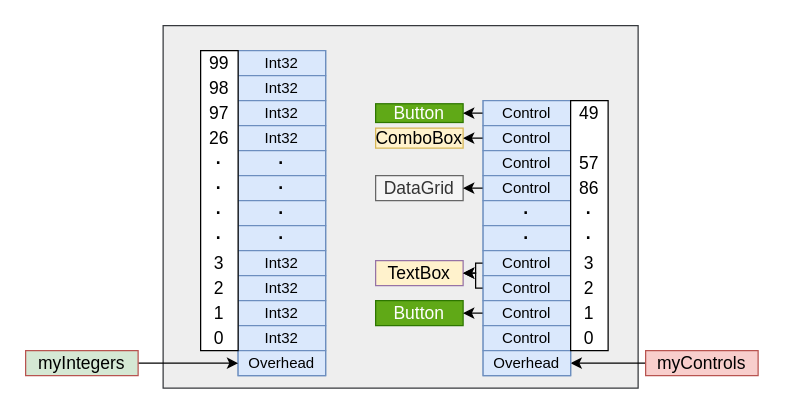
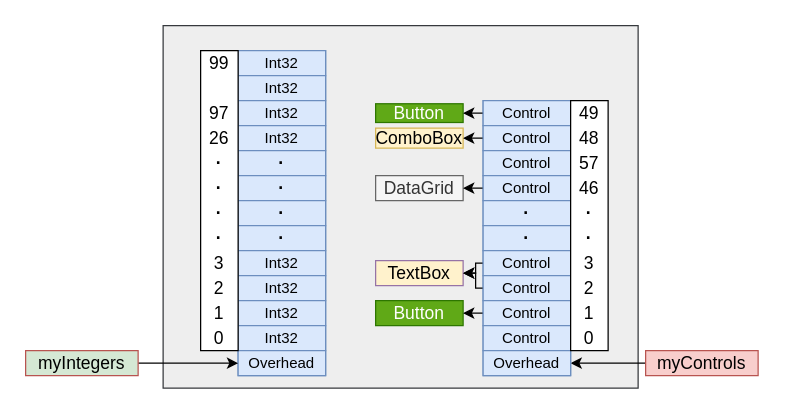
  <mxCell id="0" />
  <mxCell id="1" parent="0" />
  <mxCell id="2" value="" style="rounded=0;whiteSpace=wrap;html=1;fillColor=#eeeeee;strokeColor=#36393d;" vertex="1" parent="1"><mxGeometry x="130" y="20" width="380" height="290" as="geometry" /></mxCell>
  <mxCell id="3" value="" style="rounded=0;whiteSpace=wrap;html=1;fillColor=#dae8fc;strokeColor=#6c8ebf;" vertex="1" parent="1"><mxGeometry x="190" y="40" width="70" height="260" as="geometry" /></mxCell>
  <mxCell id="4" value="Int32" style="rounded=0;whiteSpace=wrap;html=1;fillColor=#dae8fc;strokeColor=#6c8ebf;" vertex="1" parent="1"><mxGeometry x="190" y="40" width="70" height="20" as="geometry" /></mxCell>
  <mxCell id="5" value="Int32" style="rounded=0;whiteSpace=wrap;html=1;fillColor=#dae8fc;strokeColor=#6c8ebf;" vertex="1" parent="1"><mxGeometry x="190" y="60" width="70" height="20" as="geometry" /></mxCell>
  <mxCell id="6" value="Int32" style="rounded=0;whiteSpace=wrap;html=1;fillColor=#dae8fc;strokeColor=#6c8ebf;" vertex="1" parent="1"><mxGeometry x="190" y="80" width="70" height="20" as="geometry" /></mxCell>
  <mxCell id="7" value="Int32" style="rounded=0;whiteSpace=wrap;html=1;fillColor=#dae8fc;strokeColor=#6c8ebf;" vertex="1" parent="1"><mxGeometry x="190" y="100" width="70" height="20" as="geometry" /></mxCell>
  <mxCell id="8" value="·" style="rounded=0;whiteSpace=wrap;html=1;fontStyle=1;fontSize=14;fillColor=#dae8fc;strokeColor=#6c8ebf;" vertex="1" parent="1"><mxGeometry x="190" y="120" width="70" height="20" as="geometry" /></mxCell>
  <mxCell id="9" value="·" style="rounded=0;whiteSpace=wrap;html=1;fontStyle=1;fontSize=14;fillColor=#dae8fc;strokeColor=#6c8ebf;" vertex="1" parent="1"><mxGeometry x="190" y="140" width="70" height="20" as="geometry" /></mxCell>
  <mxCell id="10" value="·" style="rounded=0;whiteSpace=wrap;html=1;fontStyle=1;fontSize=14;fillColor=#dae8fc;strokeColor=#6c8ebf;" vertex="1" parent="1"><mxGeometry x="190" y="160" width="70" height="20" as="geometry" /></mxCell>
  <mxCell id="11" value="·" style="rounded=0;whiteSpace=wrap;html=1;fontStyle=1;fontSize=14;fillColor=#dae8fc;strokeColor=#6c8ebf;" vertex="1" parent="1"><mxGeometry x="190" y="180" width="70" height="20" as="geometry" /></mxCell>
  <mxCell id="12" value="Int32" style="rounded=0;whiteSpace=wrap;html=1;fillColor=#dae8fc;strokeColor=#6c8ebf;" vertex="1" parent="1"><mxGeometry x="190" y="200" width="70" height="20" as="geometry" /></mxCell>
  <mxCell id="13" value="Int32" style="rounded=0;whiteSpace=wrap;html=1;fillColor=#dae8fc;strokeColor=#6c8ebf;" vertex="1" parent="1"><mxGeometry x="190" y="220" width="70" height="20" as="geometry" /></mxCell>
  <mxCell id="14" value="Int32" style="rounded=0;whiteSpace=wrap;html=1;fillColor=#dae8fc;strokeColor=#6c8ebf;" vertex="1" parent="1"><mxGeometry x="190" y="240" width="70" height="20" as="geometry" /></mxCell>
  <mxCell id="15" value="Int32" style="rounded=0;whiteSpace=wrap;html=1;fillColor=#dae8fc;strokeColor=#6c8ebf;" vertex="1" parent="1"><mxGeometry x="190" y="260" width="70" height="20" as="geometry" /></mxCell>
  <mxCell id="16" value="Overhead" style="rounded=0;whiteSpace=wrap;html=1;fillColor=#dae8fc;strokeColor=#6c8ebf;" vertex="1" parent="1"><mxGeometry x="190" y="280" width="70" height="20" as="geometry" /></mxCell>
  <mxCell id="17" value="" style="rounded=0;whiteSpace=wrap;html=1;fontSize=14;" vertex="1" parent="1"><mxGeometry x="160" y="40" width="30" height="240" as="geometry" /></mxCell>
  <mxCell id="18" value="99" style="text;html=1;strokeColor=none;fillColor=none;align=center;verticalAlign=middle;whiteSpace=wrap;rounded=0;fontSize=14;" vertex="1" parent="1"><mxGeometry x="160" y="40" width="30" height="20" as="geometry" /></mxCell>
- <mxCell id="19" value="98" style="text;html=1;strokeColor=none;fillColor=none;align=center;verticalAlign=middle;whiteSpace=wrap;rounded=0;fontSize=14;" vertex="1" parent="1"><mxGeometry x="160" y="60" width="30" height="20" as="geometry" /></mxCell>
  <mxCell id="20" value="97" style="text;html=1;strokeColor=none;fillColor=none;align=center;verticalAlign=middle;whiteSpace=wrap;rounded=0;fontSize=14;" vertex="1" parent="1"><mxGeometry x="160" y="80" width="30" height="20" as="geometry" /></mxCell>
  <mxCell id="21" value="26" style="text;html=1;strokeColor=none;fillColor=none;align=center;verticalAlign=middle;whiteSpace=wrap;rounded=0;fontSize=14;" vertex="1" parent="1"><mxGeometry x="160" y="100" width="30" height="20" as="geometry" /></mxCell>
  <mxCell id="22" value="&lt;span style=&quot;font-weight: 700&quot;&gt;·&lt;/span&gt;" style="text;html=1;strokeColor=none;fillColor=none;align=center;verticalAlign=middle;whiteSpace=wrap;rounded=0;fontSize=14;" vertex="1" parent="1"><mxGeometry x="160" y="120" width="30" height="20" as="geometry" /></mxCell>
  <mxCell id="23" value="&lt;span style=&quot;font-weight: 700&quot;&gt;·&lt;/span&gt;" style="text;html=1;strokeColor=none;fillColor=none;align=center;verticalAlign=middle;whiteSpace=wrap;rounded=0;fontSize=14;" vertex="1" parent="1"><mxGeometry x="160" y="140" width="30" height="20" as="geometry" /></mxCell>
  <mxCell id="24" value="&lt;span style=&quot;font-weight: 700&quot;&gt;·&lt;/span&gt;" style="text;html=1;strokeColor=none;fillColor=none;align=center;verticalAlign=middle;whiteSpace=wrap;rounded=0;fontSize=14;" vertex="1" parent="1"><mxGeometry x="160" y="160" width="30" height="20" as="geometry" /></mxCell>
  <mxCell id="25" value="&lt;span style=&quot;font-weight: 700&quot;&gt;·&lt;/span&gt;" style="text;html=1;strokeColor=none;fillColor=none;align=center;verticalAlign=middle;whiteSpace=wrap;rounded=0;fontSize=14;" vertex="1" parent="1"><mxGeometry x="160" y="180" width="30" height="20" as="geometry" /></mxCell>
  <mxCell id="26" value="3" style="text;html=1;strokeColor=none;fillColor=none;align=center;verticalAlign=middle;whiteSpace=wrap;rounded=0;fontSize=14;" vertex="1" parent="1"><mxGeometry x="160" y="200" width="30" height="20" as="geometry" /></mxCell>
  <mxCell id="27" value="2" style="text;html=1;strokeColor=none;fillColor=none;align=center;verticalAlign=middle;whiteSpace=wrap;rounded=0;fontSize=14;" vertex="1" parent="1"><mxGeometry x="160" y="220" width="30" height="20" as="geometry" /></mxCell>
  <mxCell id="28" value="1" style="text;html=1;strokeColor=none;fillColor=none;align=center;verticalAlign=middle;whiteSpace=wrap;rounded=0;fontSize=14;" vertex="1" parent="1"><mxGeometry x="160" y="240" width="30" height="20" as="geometry" /></mxCell>
  <mxCell id="29" value="0" style="text;html=1;strokeColor=none;fillColor=none;align=center;verticalAlign=middle;whiteSpace=wrap;rounded=0;fontSize=14;" vertex="1" parent="1"><mxGeometry x="160" y="260" width="30" height="20" as="geometry" /></mxCell>
  <mxCell id="30" style="edgeStyle=orthogonalEdgeStyle;rounded=0;orthogonalLoop=1;jettySize=auto;html=1;entryX=0;entryY=0.5;entryDx=0;entryDy=0;fontSize=14;" edge="1" parent="1" source="31" target="16"><mxGeometry relative="1" as="geometry" /></mxCell>
  <mxCell id="31" value="myIntegers" style="rounded=0;whiteSpace=wrap;html=1;fontSize=14;fillColor=#d5e8d4;strokeColor=#b85450;" vertex="1" parent="1"><mxGeometry x="20" y="280" width="90" height="20" as="geometry" /></mxCell>
  <mxCell id="32" style="edgeStyle=orthogonalEdgeStyle;rounded=0;orthogonalLoop=1;jettySize=auto;html=1;entryX=1;entryY=0.5;entryDx=0;entryDy=0;fontSize=14;" edge="1" parent="1" source="33" target="56"><mxGeometry relative="1" as="geometry" /></mxCell>
  <mxCell id="33" value="myControls" style="rounded=0;whiteSpace=wrap;html=1;fontSize=14;fillColor=#f8cecc;strokeColor=#b85450;" vertex="1" parent="1"><mxGeometry x="516" y="280" width="90" height="20" as="geometry" /></mxCell>
  <mxCell id="34" value="Button" style="rounded=0;whiteSpace=wrap;html=1;fontSize=14;fillColor=#60a917;strokeColor=#2D7600;fontColor=#ffffff;" vertex="1" parent="1"><mxGeometry x="300" y="240" width="70" height="20" as="geometry" /></mxCell>
  <mxCell id="35" value="TextBox" style="rounded=0;whiteSpace=wrap;html=1;fontSize=14;fillColor=#fff2cc;strokeColor=#9673a6;" vertex="1" parent="1"><mxGeometry x="300" y="208" width="70" height="20" as="geometry" /></mxCell>
  <mxCell id="36" value="ComboBox" style="rounded=0;whiteSpace=wrap;html=1;fontSize=14;fillColor=#fff2cc;strokeColor=#d6b656;" vertex="1" parent="1"><mxGeometry x="300" y="102" width="70" height="16" as="geometry" /></mxCell>
  <mxCell id="37" value="Button" style="rounded=0;whiteSpace=wrap;html=1;fontSize=14;fillColor=#60a917;strokeColor=#2D7600;fontColor=#ffffff;" vertex="1" parent="1"><mxGeometry x="300" y="82.5" width="70" height="15" as="geometry" /></mxCell>
  <mxCell id="38" value="DataGrid" style="rounded=0;whiteSpace=wrap;html=1;fontSize=14;fillColor=#f5f5f5;strokeColor=#666666;fontColor=#333333;" vertex="1" parent="1"><mxGeometry x="300" y="140" width="70" height="20" as="geometry" /></mxCell>
  <mxCell id="39" value="" style="rounded=0;whiteSpace=wrap;html=1;fillColor=#dae8fc;strokeColor=#6c8ebf;" vertex="1" parent="1"><mxGeometry x="386" y="80" width="70" height="220" as="geometry" /></mxCell>
  <mxCell id="40" style="edgeStyle=orthogonalEdgeStyle;rounded=0;orthogonalLoop=1;jettySize=auto;html=1;entryX=1;entryY=0.5;entryDx=0;entryDy=0;fontSize=14;" edge="1" parent="1" source="41" target="37"><mxGeometry relative="1" as="geometry"><Array as="points"><mxPoint x="390" y="90" /><mxPoint x="390" y="90" /></Array></mxGeometry></mxCell>
  <mxCell id="41" value="Control" style="rounded=0;whiteSpace=wrap;html=1;fillColor=#dae8fc;strokeColor=#6c8ebf;" vertex="1" parent="1"><mxGeometry x="386" y="80" width="70" height="20" as="geometry" /></mxCell>
  <mxCell id="42" style="edgeStyle=orthogonalEdgeStyle;rounded=0;orthogonalLoop=1;jettySize=auto;html=1;fontSize=14;entryX=1;entryY=0.5;entryDx=0;entryDy=0;" edge="1" parent="1" source="43" target="36"><mxGeometry relative="1" as="geometry"><mxPoint x="370" y="115" as="targetPoint" /><Array as="points"><mxPoint x="380" y="110" /><mxPoint x="380" y="110" /></Array></mxGeometry></mxCell>
  <mxCell id="43" value="Control" style="rounded=0;whiteSpace=wrap;html=1;fillColor=#dae8fc;strokeColor=#6c8ebf;" vertex="1" parent="1"><mxGeometry x="386" y="100" width="70" height="20" as="geometry" /></mxCell>
  <mxCell id="44" value="Control" style="rounded=0;whiteSpace=wrap;html=1;fillColor=#dae8fc;strokeColor=#6c8ebf;" vertex="1" parent="1"><mxGeometry x="386" y="120" width="70" height="20" as="geometry" /></mxCell>
  <mxCell id="45" style="edgeStyle=orthogonalEdgeStyle;rounded=0;orthogonalLoop=1;jettySize=auto;html=1;entryX=1;entryY=0.5;entryDx=0;entryDy=0;fontSize=14;" edge="1" parent="1" source="46" target="38"><mxGeometry relative="1" as="geometry"><Array as="points"><mxPoint x="390" y="150" /><mxPoint x="390" y="150" /></Array></mxGeometry></mxCell>
  <mxCell id="46" value="Control" style="rounded=0;whiteSpace=wrap;html=1;fillColor=#dae8fc;strokeColor=#6c8ebf;" vertex="1" parent="1"><mxGeometry x="386" y="140" width="70" height="20" as="geometry" /></mxCell>
  <mxCell id="47" value="·" style="rounded=0;whiteSpace=wrap;html=1;fontStyle=1;fontSize=14;fillColor=#dae8fc;strokeColor=#6c8ebf;" vertex="1" parent="1"><mxGeometry x="386" y="160" width="70" height="20" as="geometry" /></mxCell>
  <mxCell id="48" value="·" style="rounded=0;whiteSpace=wrap;html=1;fontStyle=1;fontSize=14;fillColor=#dae8fc;strokeColor=#6c8ebf;" vertex="1" parent="1"><mxGeometry x="386" y="180" width="70" height="20" as="geometry" /></mxCell>
  <mxCell id="49" style="edgeStyle=orthogonalEdgeStyle;rounded=0;orthogonalLoop=1;jettySize=auto;html=1;entryX=1;entryY=0.5;entryDx=0;entryDy=0;fontSize=14;" edge="1" parent="1" source="50" target="35"><mxGeometry relative="1" as="geometry"><Array as="points"><mxPoint x="380" y="210" /><mxPoint x="380" y="218" /></Array></mxGeometry></mxCell>
  <mxCell id="50" value="Control" style="rounded=0;whiteSpace=wrap;html=1;fillColor=#dae8fc;strokeColor=#6c8ebf;" vertex="1" parent="1"><mxGeometry x="386" y="200" width="70" height="20" as="geometry" /></mxCell>
  <mxCell id="51" style="edgeStyle=orthogonalEdgeStyle;rounded=0;orthogonalLoop=1;jettySize=auto;html=1;entryX=1;entryY=0.5;entryDx=0;entryDy=0;fontSize=14;" edge="1" parent="1" source="52" target="35"><mxGeometry relative="1" as="geometry"><Array as="points"><mxPoint x="380" y="230" /><mxPoint x="380" y="218" /></Array></mxGeometry></mxCell>
  <mxCell id="52" value="Control" style="rounded=0;whiteSpace=wrap;html=1;fillColor=#dae8fc;strokeColor=#6c8ebf;" vertex="1" parent="1"><mxGeometry x="386" y="220" width="70" height="20" as="geometry" /></mxCell>
  <mxCell id="53" style="edgeStyle=orthogonalEdgeStyle;rounded=0;orthogonalLoop=1;jettySize=auto;html=1;entryX=1;entryY=0.5;entryDx=0;entryDy=0;fontSize=14;" edge="1" parent="1" source="54" target="34"><mxGeometry relative="1" as="geometry"><Array as="points"><mxPoint x="390" y="250" /><mxPoint x="390" y="250" /></Array></mxGeometry></mxCell>
  <mxCell id="54" value="Control" style="rounded=0;whiteSpace=wrap;html=1;fillColor=#dae8fc;strokeColor=#6c8ebf;" vertex="1" parent="1"><mxGeometry x="386" y="240" width="70" height="20" as="geometry" /></mxCell>
  <mxCell id="55" value="Control" style="rounded=0;whiteSpace=wrap;html=1;fillColor=#dae8fc;strokeColor=#6c8ebf;" vertex="1" parent="1"><mxGeometry x="386" y="260" width="70" height="20" as="geometry" /></mxCell>
  <mxCell id="56" value="Overhead" style="rounded=0;whiteSpace=wrap;html=1;fillColor=#dae8fc;strokeColor=#6c8ebf;" vertex="1" parent="1"><mxGeometry x="386" y="280" width="70" height="20" as="geometry" /></mxCell>
  <mxCell id="57" value="" style="rounded=0;whiteSpace=wrap;html=1;fontSize=14;" vertex="1" parent="1"><mxGeometry x="456" y="80" width="30" height="200" as="geometry" /></mxCell>
  <mxCell id="58" value="49" style="text;html=1;strokeColor=none;fillColor=none;align=center;verticalAlign=middle;whiteSpace=wrap;rounded=0;fontSize=14;" vertex="1" parent="1"><mxGeometry x="456" y="80" width="30" height="20" as="geometry" /></mxCell>
+ <mxCell id="59" value="48" style="text;html=1;strokeColor=none;fillColor=none;align=center;verticalAlign=middle;whiteSpace=wrap;rounded=0;fontSize=14;" vertex="1" parent="1"><mxGeometry x="456" y="100" width="30" height="20" as="geometry" /></mxCell>
  <mxCell id="60" value="57" style="text;html=1;strokeColor=none;fillColor=none;align=center;verticalAlign=middle;whiteSpace=wrap;rounded=0;fontSize=14;" vertex="1" parent="1"><mxGeometry x="456" y="120" width="30" height="20" as="geometry" /></mxCell>
- <mxCell id="61" value="86" style="text;html=1;strokeColor=none;fillColor=none;align=center;verticalAlign=middle;whiteSpace=wrap;rounded=0;fontSize=14;" vertex="1" parent="1"><mxGeometry x="456" y="140" width="30" height="20" as="geometry" /></mxCell>
+ <mxCell id="61" value="46" style="text;html=1;strokeColor=none;fillColor=none;align=center;verticalAlign=middle;whiteSpace=wrap;rounded=0;fontSize=14;" vertex="1" parent="1"><mxGeometry x="456" y="140" width="30" height="20" as="geometry" /></mxCell>
  <mxCell id="62" value="&lt;span style=&quot;font-weight: 700&quot;&gt;·&lt;/span&gt;" style="text;html=1;strokeColor=none;fillColor=none;align=center;verticalAlign=middle;whiteSpace=wrap;rounded=0;fontSize=14;" vertex="1" parent="1"><mxGeometry x="456" y="160" width="30" height="20" as="geometry" /></mxCell>
  <mxCell id="63" value="&lt;span style=&quot;font-weight: 700&quot;&gt;·&lt;/span&gt;" style="text;html=1;strokeColor=none;fillColor=none;align=center;verticalAlign=middle;whiteSpace=wrap;rounded=0;fontSize=14;" vertex="1" parent="1"><mxGeometry x="456" y="180" width="30" height="20" as="geometry" /></mxCell>
  <mxCell id="64" value="3" style="text;html=1;strokeColor=none;fillColor=none;align=center;verticalAlign=middle;whiteSpace=wrap;rounded=0;fontSize=14;" vertex="1" parent="1"><mxGeometry x="456" y="200" width="30" height="20" as="geometry" /></mxCell>
  <mxCell id="65" value="2" style="text;html=1;strokeColor=none;fillColor=none;align=center;verticalAlign=middle;whiteSpace=wrap;rounded=0;fontSize=14;" vertex="1" parent="1"><mxGeometry x="456" y="220" width="30" height="20" as="geometry" /></mxCell>
  <mxCell id="66" value="1" style="text;html=1;strokeColor=none;fillColor=none;align=center;verticalAlign=middle;whiteSpace=wrap;rounded=0;fontSize=14;" vertex="1" parent="1"><mxGeometry x="456" y="240" width="30" height="20" as="geometry" /></mxCell>
  <mxCell id="67" value="0" style="text;html=1;strokeColor=none;fillColor=none;align=center;verticalAlign=middle;whiteSpace=wrap;rounded=0;fontSize=14;" vertex="1" parent="1"><mxGeometry x="456" y="260" width="30" height="20" as="geometry" /></mxCell>
